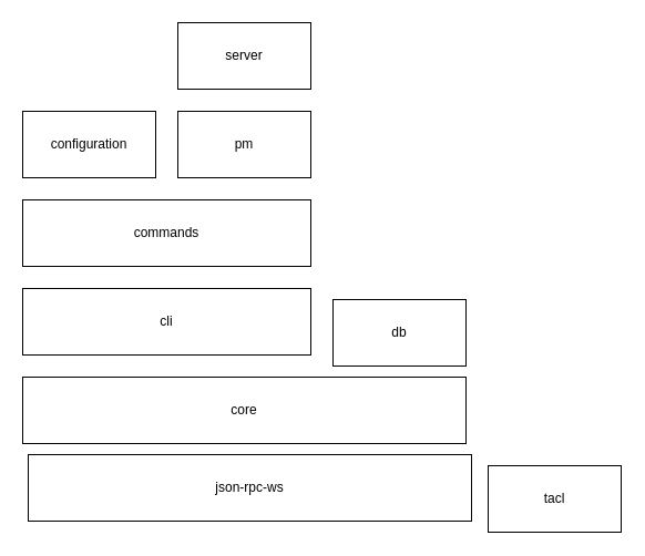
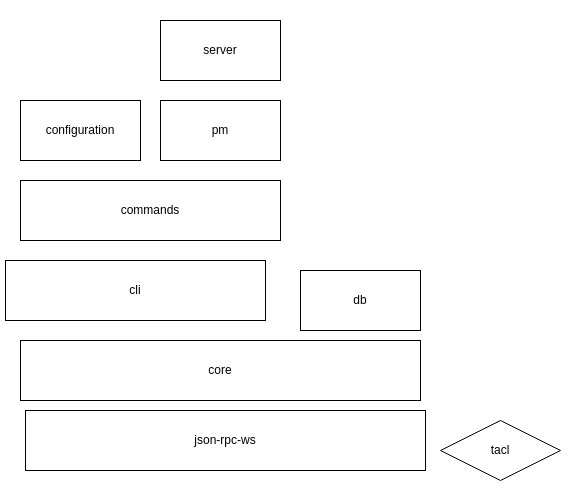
  <mxCell id="0" />
  <mxCell id="1" parent="0" />
- <mxCell id="2" value="cli" style="rounded=0;whiteSpace=wrap;html=1;" vertex="1" parent="1"><mxGeometry x="20" y="260" width="260" height="60" as="geometry" /></mxCell>
+ <mxCell id="2" value="cli" style="rounded=0;whiteSpace=wrap;html=1;" vertex="1" parent="1"><mxGeometry x="5" y="260" width="260" height="60" as="geometry" /></mxCell>
  <mxCell id="3" value="core" style="rounded=0;whiteSpace=wrap;html=1;" vertex="1" parent="1"><mxGeometry x="20" y="340" width="400" height="60" as="geometry" /></mxCell>
  <mxCell id="4" value="commands" style="rounded=0;whiteSpace=wrap;html=1;" vertex="1" parent="1"><mxGeometry x="20" y="180" width="260" height="60" as="geometry" /></mxCell>
  <mxCell id="5" value="configuration" style="rounded=0;whiteSpace=wrap;html=1;" vertex="1" parent="1"><mxGeometry x="20" y="100" width="120" height="60" as="geometry" /></mxCell>
  <mxCell id="6" value="json-rpc-ws" style="rounded=0;whiteSpace=wrap;html=1;" vertex="1" parent="1"><mxGeometry x="25" y="410" width="400" height="60" as="geometry" /></mxCell>
  <mxCell id="7" value="db" style="rounded=0;whiteSpace=wrap;html=1;" vertex="1" parent="1"><mxGeometry x="300" y="270" width="120" height="60" as="geometry" /></mxCell>
  <mxCell id="8" value="pm" style="rounded=0;whiteSpace=wrap;html=1;" vertex="1" parent="1"><mxGeometry x="160" y="100" width="120" height="60" as="geometry" /></mxCell>
  <mxCell id="9" value="server" style="rounded=0;whiteSpace=wrap;html=1;" vertex="1" parent="1"><mxGeometry x="160" y="20" width="120" height="60" as="geometry" /></mxCell>
- <mxCell id="10" value="tacl" style="rounded=0;whiteSpace=wrap;html=1;" vertex="1" parent="1"><mxGeometry x="440" y="420" width="120" height="60" as="geometry" /></mxCell>
+ <mxCell id="10" value="tacl" style="rhombus;whiteSpace=wrap;html=1;" vertex="1" parent="1"><mxGeometry x="440" y="420" width="120" height="60" as="geometry" /></mxCell>
